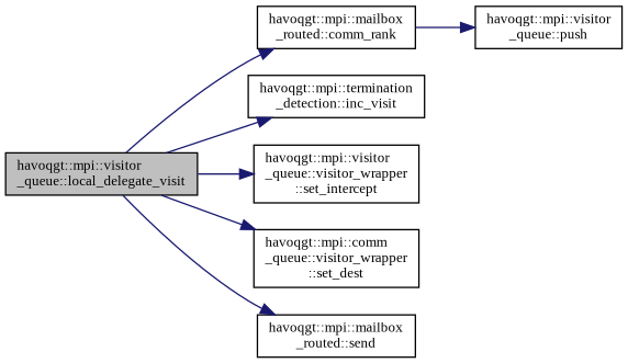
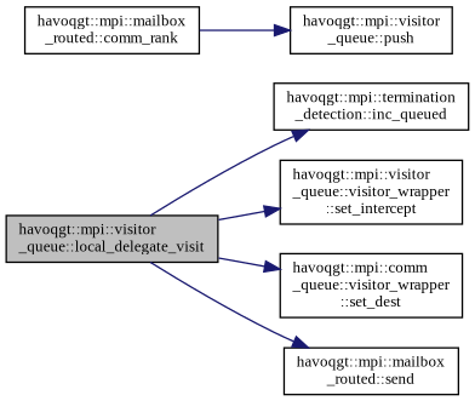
  digraph {
    fontname="Liberation Serif"
    rankdir=LR
    node [color=black fillcolor=white fontname="Liberation Serif" fontsize=10 shape=record style=filled]
    edge [color=midnightblue fontname="Liberation Serif" fontsize=10 labelfontname=Helvetica labelfontsize=10 style=solid]
    n1 [fillcolor=grey75 fontcolor=black height=0.2 label="havoqgt::mpi::visitor\l_queue::local_delegate_visit" width=0.4]
    n2 [height=0.2 label="havoqgt::mpi::mailbox\l_routed::comm_rank" width=0.4]
-   n3 [height=0.2 label="havoqgt::mpi::termination\l_detection::inc_visit" width=0.4]
+   n3 [height=0.2 label="havoqgt::mpi::termination\l_detection::inc_queued" width=0.4]
    n4 [height=0.2 label="havoqgt::mpi::visitor\l_queue::visitor_wrapper\l::set_intercept" width=0.4]
    n5 [height=0.2 label="havoqgt::mpi::comm\l_queue::visitor_wrapper\l::set_dest" width=0.4]
    n6 [height=0.2 label="havoqgt::mpi::mailbox\l_routed::send" width=0.4]
    n7 [height=0.2 label="havoqgt::mpi::visitor\l_queue::push" width=0.4]
-   n1 -> n2
    n1 -> n3
    n1 -> n4
    n1 -> n5
    n1 -> n6
    n2 -> n7
  }
